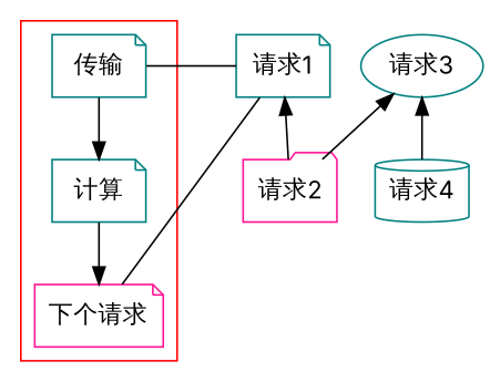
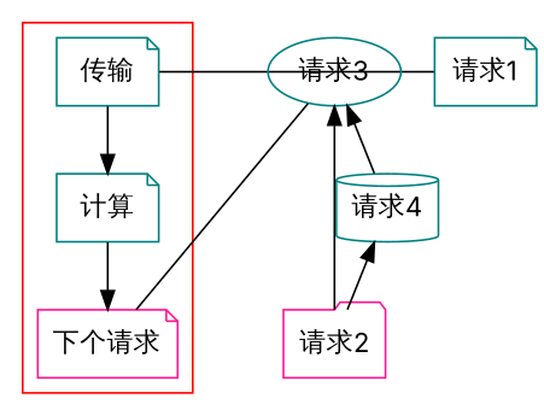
  digraph {
    fontname=Inter
    splines=FALSE
    node [color=teal fontname=Inter shape=note]
    edge [fontname=Inter dir=back]
    n1 [label="传输"]
    n2 [label="计算"]
    n3 [color=deeppink label="下个请求"]
    n4 [label="请求1"]
    n5 [color=deeppink label="请求2" shape=folder]
    n6 [label="请求3" shape=ellipse]
    n7 [label="请求4" shape=cylinder]
    subgraph cluster_1 {
      color=red
      n1
      n2
      n3
    }
    n1 -> n2 [dir=""]
    n2 -> n3 [dir=""]
    n4 -> n1 [constraint=false dir=none]
-   n4 -> n3 [constraint=false dir=none]
-   n4 -> n5
+   n6 -> n3 [constraint=false dir=none]
+   n7 -> n5
    n6 -> n5
    n6 -> n7
  }
